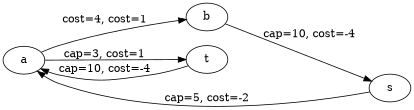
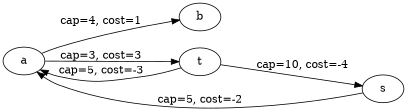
  digraph {
    fontname="DejaVu Serif"
    rankdir=LR
    node [fontname="DejaVu Serif"]
    edge [fontname="DejaVu Serif"]
    a
    b
    t
    s
-   a -> b [label="cost=4, cost=1"]
-   a -> t [label="cap=3, cost=1"]
-   b -> s [label="cap=10, cost=-4"]
-   t -> a [label="cap=10, cost=-4"]
+   a -> b [label="cap=4, cost=1"]
+   a -> t [label="cap=3, cost=3"]
+   t -> s [label="cap=10, cost=-4"]
+   t -> a [label="cap=5, cost=-3"]
    s -> a [label="cap=5, cost=-2"]
  }
